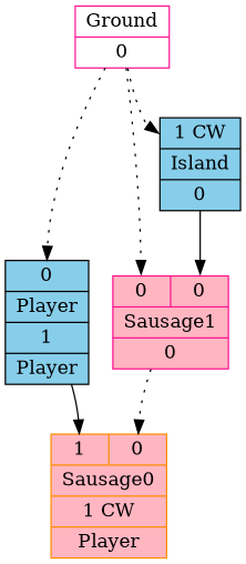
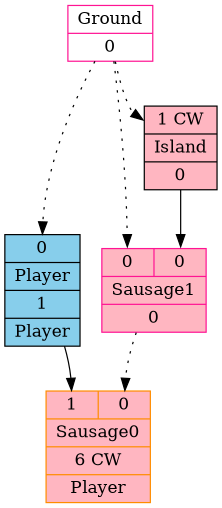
  digraph {
    node [color=black fillcolor=skyblue shape=record style=filled]
    edge [headport=GroundP style=dotted]
    n1 [label="{{<GroundP>0}|{Player}|<PlayerOUT>1|{Player}}"]
-   n2 [color=darkorange fillcolor=lightpink label="{{<Player>1|<Sausage1P>0}|{Sausage0}|<Sausage0OUT>1 CW|{Player}}"]
+   n2 [color=darkorange fillcolor=lightpink label="{{<Player>1|<Sausage1P>0}|{Sausage0}|<Sausage0OUT>6 CW|{Player}}"]
    n3 [color=deeppink fillcolor=white label="{{Ground}|<GroundOUT>0}"]
    n4 [color=deeppink fillcolor=lightpink label="{{<GroundP>0|<Island>0}|{Sausage1}|<Sausage1OUT>0}"]
-   n5 [label="{{<Sausage0P>1 CW}|{Island}|<IslandOUT>0}"]
+   n5 [fillcolor=lightpink label="{{<Sausage0P>1 CW}|{Island}|<IslandOUT>0}"]
    n1 -> n2 [headport=Player style=""]
    n3 -> n1
    n3 -> n4
    n3 -> n5 [headport=Sausage0P]
    n4 -> n2 [headport=Sausage1P]
    n5 -> n4 [headport=Island style=""]
  }
